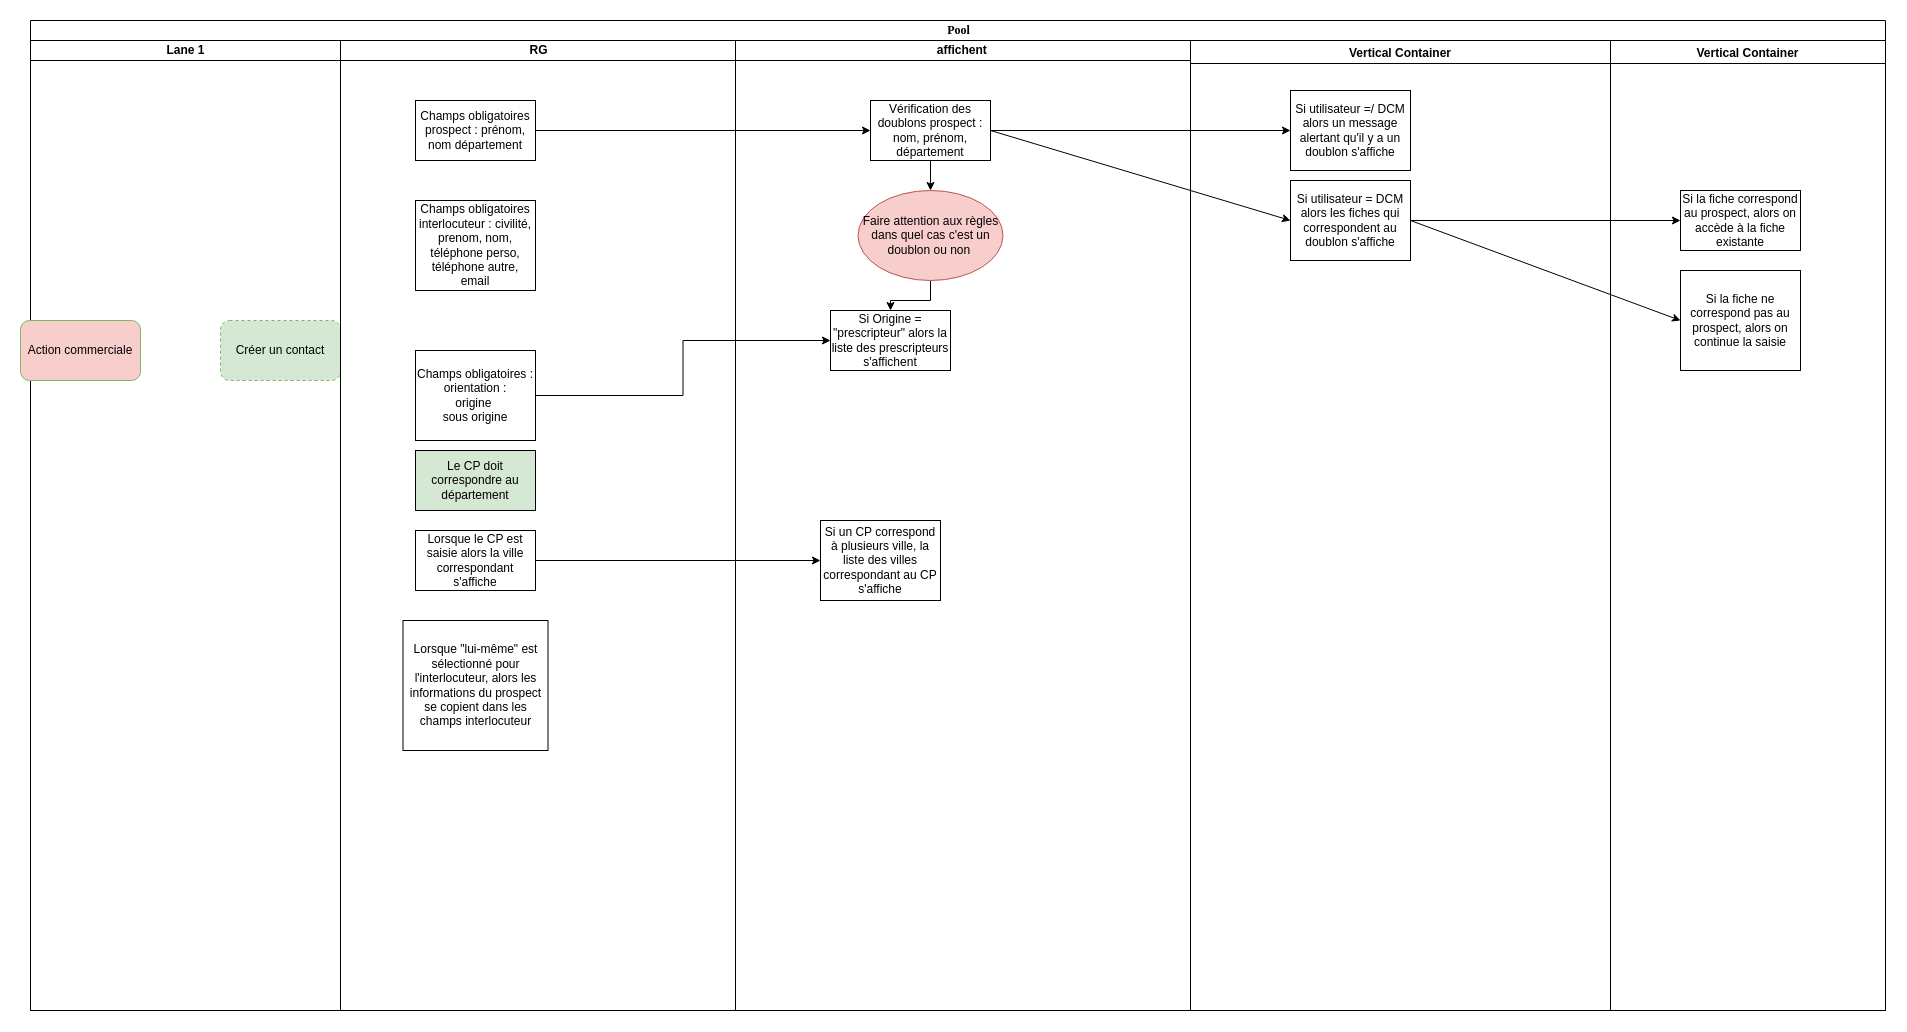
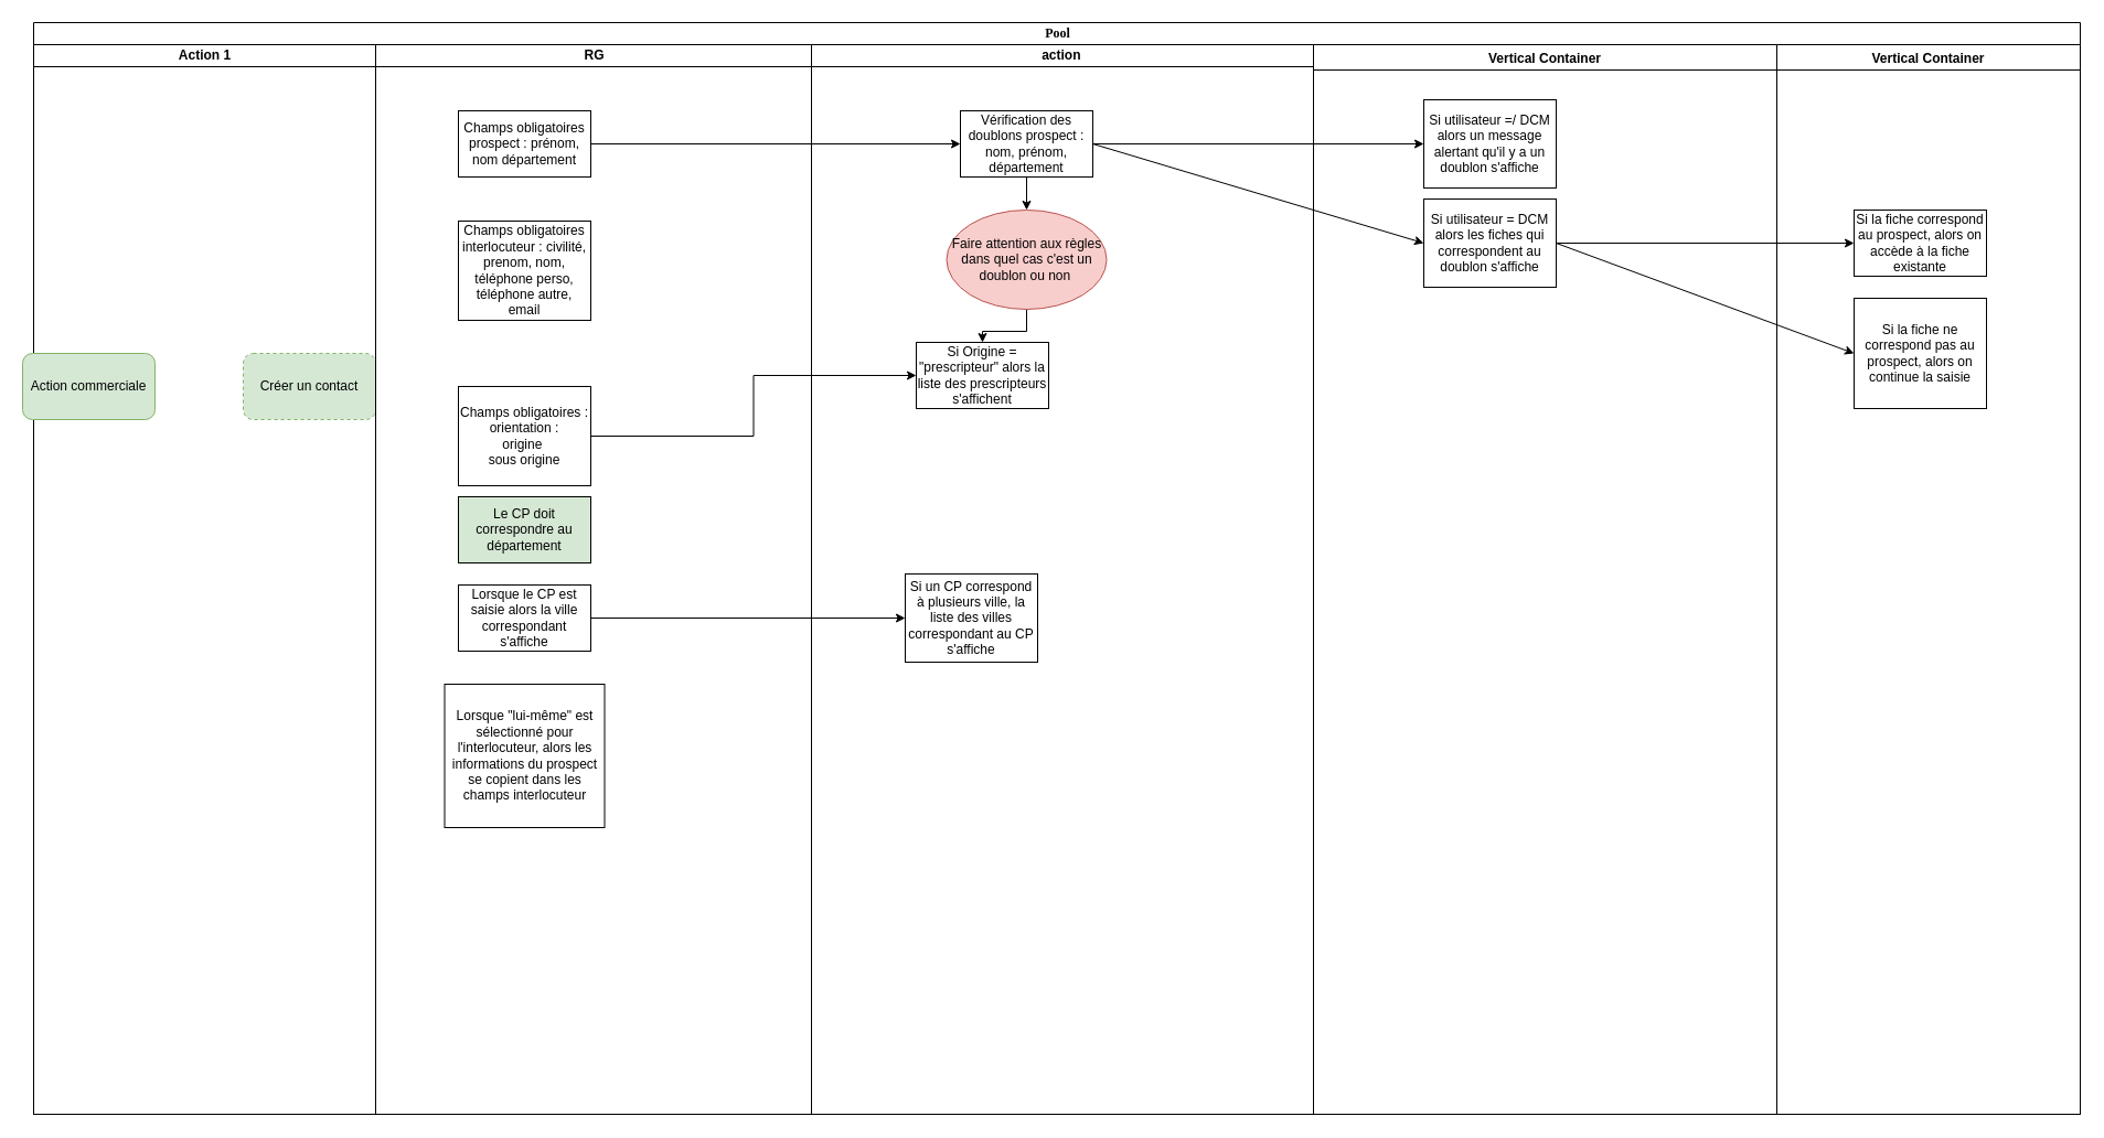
  <mxCell id="0" />
  <mxCell id="1" parent="0" />
  <mxCell id="2" value="" style="group" parent="1" vertex="1" connectable="0"><mxGeometry x="110" y="20" width="1500" height="990" as="geometry" /></mxCell>
  <mxCell id="3" value="Pool" style="swimlane;html=1;childLayout=stackLayout;startSize=20;rounded=0;shadow=0;comic=0;labelBackgroundColor=none;strokeWidth=1;fontFamily=Verdana;fontSize=12;align=center;" parent="2" vertex="1"><mxGeometry x="-80" width="1855" height="990" as="geometry" /></mxCell>
- <mxCell id="4" value="Lane 1" style="swimlane;html=1;startSize=20;" parent="3" vertex="1"><mxGeometry y="20" width="310" height="970" as="geometry" /></mxCell>
- <mxCell id="5" value="Action commerciale" style="rounded=1;whiteSpace=wrap;html=1;fillColor=#f8cecc;strokeColor=#82b366;" parent="4" vertex="1"><mxGeometry x="-10" y="280" width="120" height="60" as="geometry" /></mxCell>
+ <mxCell id="4" value="Action 1" style="swimlane;html=1;startSize=20;" parent="3" vertex="1"><mxGeometry y="20" width="310" height="970" as="geometry" /></mxCell>
+ <mxCell id="5" value="Action commerciale" style="rounded=1;whiteSpace=wrap;html=1;fillColor=#d5e8d4;strokeColor=#82b366;" parent="4" vertex="1"><mxGeometry x="-10" y="280" width="120" height="60" as="geometry" /></mxCell>
  <mxCell id="6" value="Créer un contact" style="whiteSpace=wrap;html=1;rounded=1;strokeColor=#82b366;fillColor=#d5e8d4;dashed=1;" vertex="1" parent="4"><mxGeometry x="190" y="280" width="120" height="60" as="geometry" /></mxCell>
  <mxCell id="7" value="RG" style="swimlane;html=1;startSize=20;" parent="3" vertex="1"><mxGeometry x="310" y="20" width="395" height="970" as="geometry" /></mxCell>
  <mxCell id="8" value="Champs obligatoires prospect : prénom, nom département" style="rounded=0;whiteSpace=wrap;html=1;" parent="7" vertex="1"><mxGeometry x="75" y="60" width="120" height="60" as="geometry" /></mxCell>
  <mxCell id="9" value="Champs obligatoires interlocuteur : civilité, prenom, nom, téléphone perso, téléphone autre, email" style="rounded=0;whiteSpace=wrap;html=1;" parent="7" vertex="1"><mxGeometry x="75" y="160" width="120" height="90" as="geometry" /></mxCell>
  <mxCell id="10" value="Champs obligatoires : orientation :&lt;br&gt;origine&amp;nbsp;&lt;br&gt;sous origine" style="rounded=0;whiteSpace=wrap;html=1;" parent="7" vertex="1"><mxGeometry x="75" y="310" width="120" height="90" as="geometry" /></mxCell>
  <mxCell id="11" value="Le CP doit correspondre au département" style="rounded=0;whiteSpace=wrap;html=1;fillColor=#d5e8d4;" vertex="1" parent="7"><mxGeometry x="75" y="410" width="120" height="60" as="geometry" /></mxCell>
  <mxCell id="12" value="Lorsque le CP est saisie alors la ville correspondant s'affiche" style="rounded=0;whiteSpace=wrap;html=1;" vertex="1" parent="7"><mxGeometry x="75" y="490" width="120" height="60" as="geometry" /></mxCell>
  <mxCell id="13" value="Lorsque &quot;lui-même&quot; est sélectionné pour l'interlocuteur, alors les informations du prospect se copient dans les champs interlocuteur" style="rounded=0;whiteSpace=wrap;html=1;" vertex="1" parent="7"><mxGeometry x="62.5" y="580" width="145" height="130" as="geometry" /></mxCell>
- <mxCell id="14" value="affichent&amp;nbsp;" style="swimlane;html=1;startSize=20;" parent="3" vertex="1"><mxGeometry x="705" y="20" width="455" height="970" as="geometry"><mxRectangle x="500" y="20" width="30" height="970" as="alternateBounds" /></mxGeometry></mxCell>
+ <mxCell id="14" value="action&amp;nbsp;" style="swimlane;html=1;startSize=20;" parent="3" vertex="1"><mxGeometry x="705" y="20" width="455" height="970" as="geometry"><mxRectangle x="500" y="20" width="30" height="970" as="alternateBounds" /></mxGeometry></mxCell>
  <mxCell id="15" value="" style="edgeStyle=orthogonalEdgeStyle;rounded=0;orthogonalLoop=1;jettySize=auto;html=1;" edge="1" parent="14" source="16" target="20"><mxGeometry relative="1" as="geometry" /></mxCell>
  <mxCell id="16" value="Vérification des doublons prospect : nom, prénom, département" style="whiteSpace=wrap;html=1;rounded=0;" parent="14" vertex="1"><mxGeometry x="135" y="60" width="120" height="60" as="geometry" /></mxCell>
  <mxCell id="17" value="Si Origine = &quot;prescripteur&quot; alors la liste des prescripteurs s'affichent" style="whiteSpace=wrap;html=1;rounded=0;" parent="14" vertex="1"><mxGeometry x="95" y="270" width="120" height="60" as="geometry" /></mxCell>
  <mxCell id="18" value="Si un CP correspond à plusieurs ville, la liste des villes correspondant au CP s'affiche" style="whiteSpace=wrap;html=1;rounded=0;" vertex="1" parent="14"><mxGeometry x="85" y="480" width="120" height="80" as="geometry" /></mxCell>
  <mxCell id="19" value="" style="edgeStyle=orthogonalEdgeStyle;rounded=0;orthogonalLoop=1;jettySize=auto;html=1;" edge="1" parent="14" source="20" target="17"><mxGeometry relative="1" as="geometry" /></mxCell>
  <mxCell id="20" value="Faire attention aux règles dans quel cas c'est un doublon ou non&amp;nbsp;" style="ellipse;whiteSpace=wrap;html=1;rounded=0;fillColor=#f8cecc;strokeColor=#b85450;" vertex="1" parent="14"><mxGeometry x="122.5" y="150" width="145" height="90" as="geometry" /></mxCell>
  <mxCell id="21" value="Vertical Container" style="swimlane;" parent="3" vertex="1"><mxGeometry x="1160" y="20" width="420" height="970" as="geometry" /></mxCell>
  <mxCell id="22" value="Si utilisateur =/ DCM alors un message alertant qu'il y a un doublon s'affiche" style="whiteSpace=wrap;html=1;rounded=0;" vertex="1" parent="21"><mxGeometry x="100" y="50" width="120" height="80" as="geometry" /></mxCell>
  <mxCell id="23" value="Si utilisateur = DCM alors les fiches qui correspondent au doublon s'affiche" style="whiteSpace=wrap;html=1;rounded=0;" vertex="1" parent="21"><mxGeometry x="100" y="140" width="120" height="80" as="geometry" /></mxCell>
  <mxCell id="24" value="" style="edgeStyle=orthogonalEdgeStyle;rounded=0;orthogonalLoop=1;jettySize=auto;html=1;" parent="3" source="8" target="16" edge="1"><mxGeometry relative="1" as="geometry" /></mxCell>
  <mxCell id="25" value="" style="edgeStyle=orthogonalEdgeStyle;rounded=0;orthogonalLoop=1;jettySize=auto;html=1;" parent="3" source="10" target="17" edge="1"><mxGeometry relative="1" as="geometry" /></mxCell>
  <mxCell id="26" value="" style="edgeStyle=orthogonalEdgeStyle;rounded=0;orthogonalLoop=1;jettySize=auto;html=1;" edge="1" parent="3" source="16" target="22"><mxGeometry relative="1" as="geometry" /></mxCell>
  <mxCell id="27" value="" style="endArrow=classic;html=1;exitX=1;exitY=0.5;exitDx=0;exitDy=0;entryX=0;entryY=0.5;entryDx=0;entryDy=0;" edge="1" parent="3" source="16" target="23"><mxGeometry width="50" height="50" relative="1" as="geometry"><mxPoint x="1230" y="370" as="sourcePoint" /><mxPoint x="1280" y="320" as="targetPoint" /></mxGeometry></mxCell>
  <mxCell id="28" value="Vertical Container" style="swimlane;" vertex="1" parent="3"><mxGeometry x="1580" y="20" width="275" height="970" as="geometry" /></mxCell>
  <mxCell id="29" value="Si la fiche correspond au prospect, alors on accède à la fiche existante&lt;span style=&quot;color: rgba(0 , 0 , 0 , 0) ; font-family: monospace ; font-size: 0px&quot;&gt;%3CmxGraphModel%3E%3Croot%3E%3CmxCell%20id%3D%220%22%2F%3E%3CmxCell%20id%3D%221%22%20parent%3D%220%22%2F%3E%3CmxCell%20id%3D%222%22%20value%3D%22Vertical%20Container%22%20style%3D%22swimlane%3B%22%20vertex%3D%221%22%20parent%3D%221%22%3E%3CmxGeometry%20x%3D%221150%22%20y%3D%2240%22%20width%3D%22275%22%20height%3D%22970%22%20as%3D%22geometry%22%2F%3E%3C%2FmxCell%3E%3CmxCell%20id%3D%223%22%20value%3D%22Si%20utilisateur%20%3D%2F%20DCM%20alors%20un%20message%20alertant%20qu'il%20y%20a%20un%20doublon%20s'affiche%22%20style%3D%22whiteSpace%3Dwrap%3Bhtml%3D1%3Brounded%3D0%3B%22%20vertex%3D%221%22%20parent%3D%222%22%3E%3CmxGeometry%20x%3D%22100%22%20y%3D%2250%22%20width%3D%22120%22%20height%3D%2280%22%20as%3D%22geometry%22%2F%3E%3C%2FmxCell%3E%3CmxCell%20id%3D%224%22%20value%3D%22Si%20utilisateur%20%3D%20DCM%20alors%20les%20fiches%20qui%20correspondent%20au%20doublon%20s'affiche%22%20style%3D%22whiteSpace%3Dwrap%3Bhtml%3D1%3Brounded%3D0%3B%22%20vertex%3D%221%22%20parent%3D%222%22%3E%3CmxGeometry%20x%3D%22100%22%20y%3D%22140%22%20width%3D%22120%22%20height%3D%2280%22%20as%3D%22geometry%22%2F%3E%3C%2FmxCell%3E%3C%2Froot%3E%3C%2FmxGraphModel%3E&lt;/span&gt;" style="whiteSpace=wrap;html=1;rounded=0;" vertex="1" parent="28"><mxGeometry x="70" y="150" width="120" height="60" as="geometry" /></mxCell>
  <mxCell id="30" value="Si la fiche ne correspond pas au prospect, alors on continue la saisie&lt;span style=&quot;color: rgba(0 , 0 , 0 , 0) ; font-family: monospace ; font-size: 0px&quot;&gt;%3CmxGraphModel%3E%3Croot%3E%3CmxCell%20id%3D%220%22%2F%3E%3CmxCell%20id%3D%221%22%20parent%3D%220%22%2F%3E%3CmxCell%20id%3D%222%22%20value%3D%22Vertical%20Container%22%20style%3D%22swimlane%3B%22%20vertex%3D%221%22%20parent%3D%221%22%3E%3CmxGeometry%20x%3D%221150%22%20y%3D%2240%22%20width%3D%22275%22%20height%3D%22970%22%20as%3D%22geometry%22%2F%3E%3C%2FmxCell%3E%3CmxCell%20id%3D%223%22%20value%3D%22Si%20utilisateur%20%3D%2F%20DCM%20alors%20un%20message%20alertant%20qu'il%20y%20a%20un%20doublon%20s'affiche%22%20style%3D%22whiteSpace%3Dwrap%3Bhtml%3D1%3Brounded%3D0%3B%22%20vertex%3D%221%22%20parent%3D%222%22%3E%3CmxGeometry%20x%3D%22100%22%20y%3D%2250%22%20width%3D%22120%22%20height%3D%2280%22%20as%3D%22geometry%22%2F%3E%3C%2FmxCell%3E%3CmxCell%20id%3D%224%22%20value%3D%22Si%20utilisateur%20%3D%20DCM%20alors%20les%20fiches%20qui%20correspondent%20au%20doublon%20s'affiche%22%20style%3D%22whiteSpace%3Dwrap%3Bhtml%3D1%3Brounded%3D0%3B%22%20vertex%3D%221%22%20parent%3D%222%22%3E%3CmxGeometry%20x%3D%22100%22%20y%3D%22140%22%20width%3D%22120%22%20height%3D%2280%22%20as%3D%22geometry%22%2F%3E%3C%2FmxCell%3E%3C%2Froot%3E%3C%2FmxGraphModel%3E&lt;/span&gt;" style="whiteSpace=wrap;html=1;rounded=0;" vertex="1" parent="28"><mxGeometry x="70" y="230" width="120" height="100" as="geometry" /></mxCell>
  <mxCell id="31" value="" style="edgeStyle=orthogonalEdgeStyle;rounded=0;orthogonalLoop=1;jettySize=auto;html=1;" edge="1" parent="3" source="23" target="29"><mxGeometry relative="1" as="geometry" /></mxCell>
  <mxCell id="32" value="" style="endArrow=classic;html=1;exitX=1;exitY=0.5;exitDx=0;exitDy=0;entryX=0;entryY=0.5;entryDx=0;entryDy=0;" edge="1" parent="3" source="23" target="30"><mxGeometry width="50" height="50" relative="1" as="geometry"><mxPoint x="1460" y="320" as="sourcePoint" /><mxPoint x="1510" y="270" as="targetPoint" /></mxGeometry></mxCell>
  <mxCell id="33" value="" style="edgeStyle=orthogonalEdgeStyle;rounded=0;orthogonalLoop=1;jettySize=auto;html=1;" edge="1" parent="3" source="12" target="18"><mxGeometry relative="1" as="geometry" /></mxCell>
